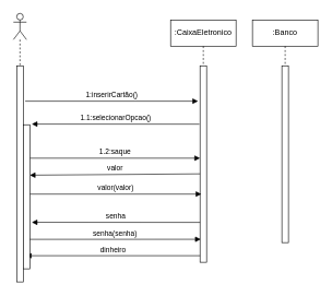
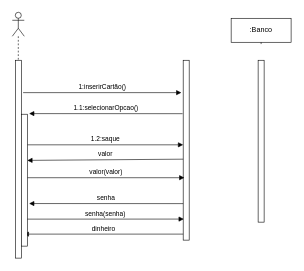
  <mxCell id="0" />
  <mxCell id="1" parent="0" />
  <mxCell id="2" value="" style="html=1;points=[];perimeter=orthogonalPerimeter;" vertex="1" parent="1"><mxGeometry x="305" y="100" width="10" height="300" as="geometry" /></mxCell>
  <mxCell id="3" value="" style="html=1;points=[];perimeter=orthogonalPerimeter;" vertex="1" parent="1"><mxGeometry x="25" y="100" width="10" height="330" as="geometry" /></mxCell>
- <mxCell id="4" value=":CaixaEletronico" style="shape=umlLifeline;perimeter=lifelinePerimeter;whiteSpace=wrap;html=1;container=1;collapsible=0;recursiveResize=0;outlineConnect=0;" vertex="1" parent="1"><mxGeometry x="260" y="30" width="100" height="70" as="geometry" /></mxCell>
  <mxCell id="5" value="" style="html=1;points=[];perimeter=orthogonalPerimeter;" vertex="1" parent="1"><mxGeometry x="430" y="100" width="10" height="270" as="geometry" /></mxCell>
- <mxCell id="6" value=":Banco" style="shape=umlLifeline;perimeter=lifelinePerimeter;whiteSpace=wrap;html=1;container=1;collapsible=0;recursiveResize=0;outlineConnect=0;" vertex="1" parent="1"><mxGeometry x="385" y="30" width="100" height="70" as="geometry" /></mxCell>
+ <mxCell id="6" value=":Banco" style="shape=umlLifeline;perimeter=lifelinePerimeter;whiteSpace=wrap;html=1;container=1;collapsible=0;recursiveResize=0;outlineConnect=0;" vertex="1" parent="1"><mxGeometry x="385" y="30" width="100" height="45" as="geometry" /></mxCell>
  <mxCell id="7" value="1.1:selecionarOpcao()" style="html=1;verticalAlign=bottom;endArrow=block;exitX=-0.1;exitY=0.297;exitDx=0;exitDy=0;exitPerimeter=0;" edge="1" parent="1" source="2"><mxGeometry width="80" relative="1" as="geometry"><mxPoint x="255" y="190" as="sourcePoint" /><mxPoint x="48" y="189" as="targetPoint" /></mxGeometry></mxCell>
  <mxCell id="8" value="valor" style="html=1;verticalAlign=bottom;endArrow=block;exitX=0;exitY=0.55;exitDx=0;exitDy=0;exitPerimeter=0;entryX=1;entryY=0.35;entryDx=0;entryDy=0;entryPerimeter=0;" edge="1" parent="1" source="2" target="15"><mxGeometry width="80" relative="1" as="geometry"><mxPoint x="265" y="200" as="sourcePoint" /><mxPoint x="55" y="265" as="targetPoint" /></mxGeometry></mxCell>
  <mxCell id="9" value="1.2:saque" style="html=1;verticalAlign=bottom;endArrow=block;exitX=1;exitY=0.232;exitDx=0;exitDy=0;exitPerimeter=0;" edge="1" parent="1" source="15" target="2"><mxGeometry width="80" relative="1" as="geometry"><mxPoint x="55" y="240" as="sourcePoint" /><mxPoint x="55" y="210" as="targetPoint" /></mxGeometry></mxCell>
  <mxCell id="10" value="valor(valor)" style="html=1;verticalAlign=bottom;endArrow=block;entryX=0.2;entryY=0.653;entryDx=0;entryDy=0;entryPerimeter=0;" edge="1" parent="1" source="15" target="2"><mxGeometry width="80" relative="1" as="geometry"><mxPoint x="45" y="229" as="sourcePoint" /><mxPoint x="261" y="299" as="targetPoint" /></mxGeometry></mxCell>
  <mxCell id="11" value="senha" style="html=1;verticalAlign=bottom;endArrow=block;exitX=0;exitY=0.797;exitDx=0;exitDy=0;exitPerimeter=0;" edge="1" parent="1" source="2"><mxGeometry width="80" relative="1" as="geometry"><mxPoint x="255" y="339" as="sourcePoint" /><mxPoint x="48" y="339" as="targetPoint" /></mxGeometry></mxCell>
  <mxCell id="12" value="senha(senha)" style="html=1;verticalAlign=bottom;endArrow=block;entryX=0.1;entryY=0.883;entryDx=0;entryDy=0;entryPerimeter=0;" edge="1" parent="1" target="2"><mxGeometry width="80" relative="1" as="geometry"><mxPoint x="44" y="365" as="sourcePoint" /><mxPoint x="253" y="350" as="targetPoint" /></mxGeometry></mxCell>
  <mxCell id="13" value="dinheiro" style="html=1;verticalAlign=bottom;endArrow=block;entryX=0.4;entryY=0.909;entryDx=0;entryDy=0;entryPerimeter=0;" edge="1" parent="1" source="2" target="15"><mxGeometry width="80" relative="1" as="geometry"><mxPoint x="258" y="390" as="sourcePoint" /><mxPoint x="49" y="333" as="targetPoint" /></mxGeometry></mxCell>
  <mxCell id="14" value="1:inserirCartão()" style="html=1;verticalAlign=bottom;endArrow=block;entryX=-0.3;entryY=0.18;entryDx=0;entryDy=0;entryPerimeter=0;" edge="1" parent="1" target="2"><mxGeometry width="80" relative="1" as="geometry"><mxPoint x="38" y="154" as="sourcePoint" /><mxPoint x="270" y="238" as="targetPoint" /></mxGeometry></mxCell>
  <mxCell id="15" value="" style="html=1;points=[];perimeter=orthogonalPerimeter;" vertex="1" parent="1"><mxGeometry x="35" y="190" width="10" height="220" as="geometry" /></mxCell>
  <mxCell id="16" value="" style="shape=umlLifeline;participant=umlActor;perimeter=lifelinePerimeter;whiteSpace=wrap;html=1;container=1;collapsible=0;recursiveResize=0;verticalAlign=top;spacingTop=36;labelBackgroundColor=#ffffff;outlineConnect=0;" vertex="1" parent="1"><mxGeometry x="20" y="20" width="20" height="80" as="geometry" /></mxCell>
